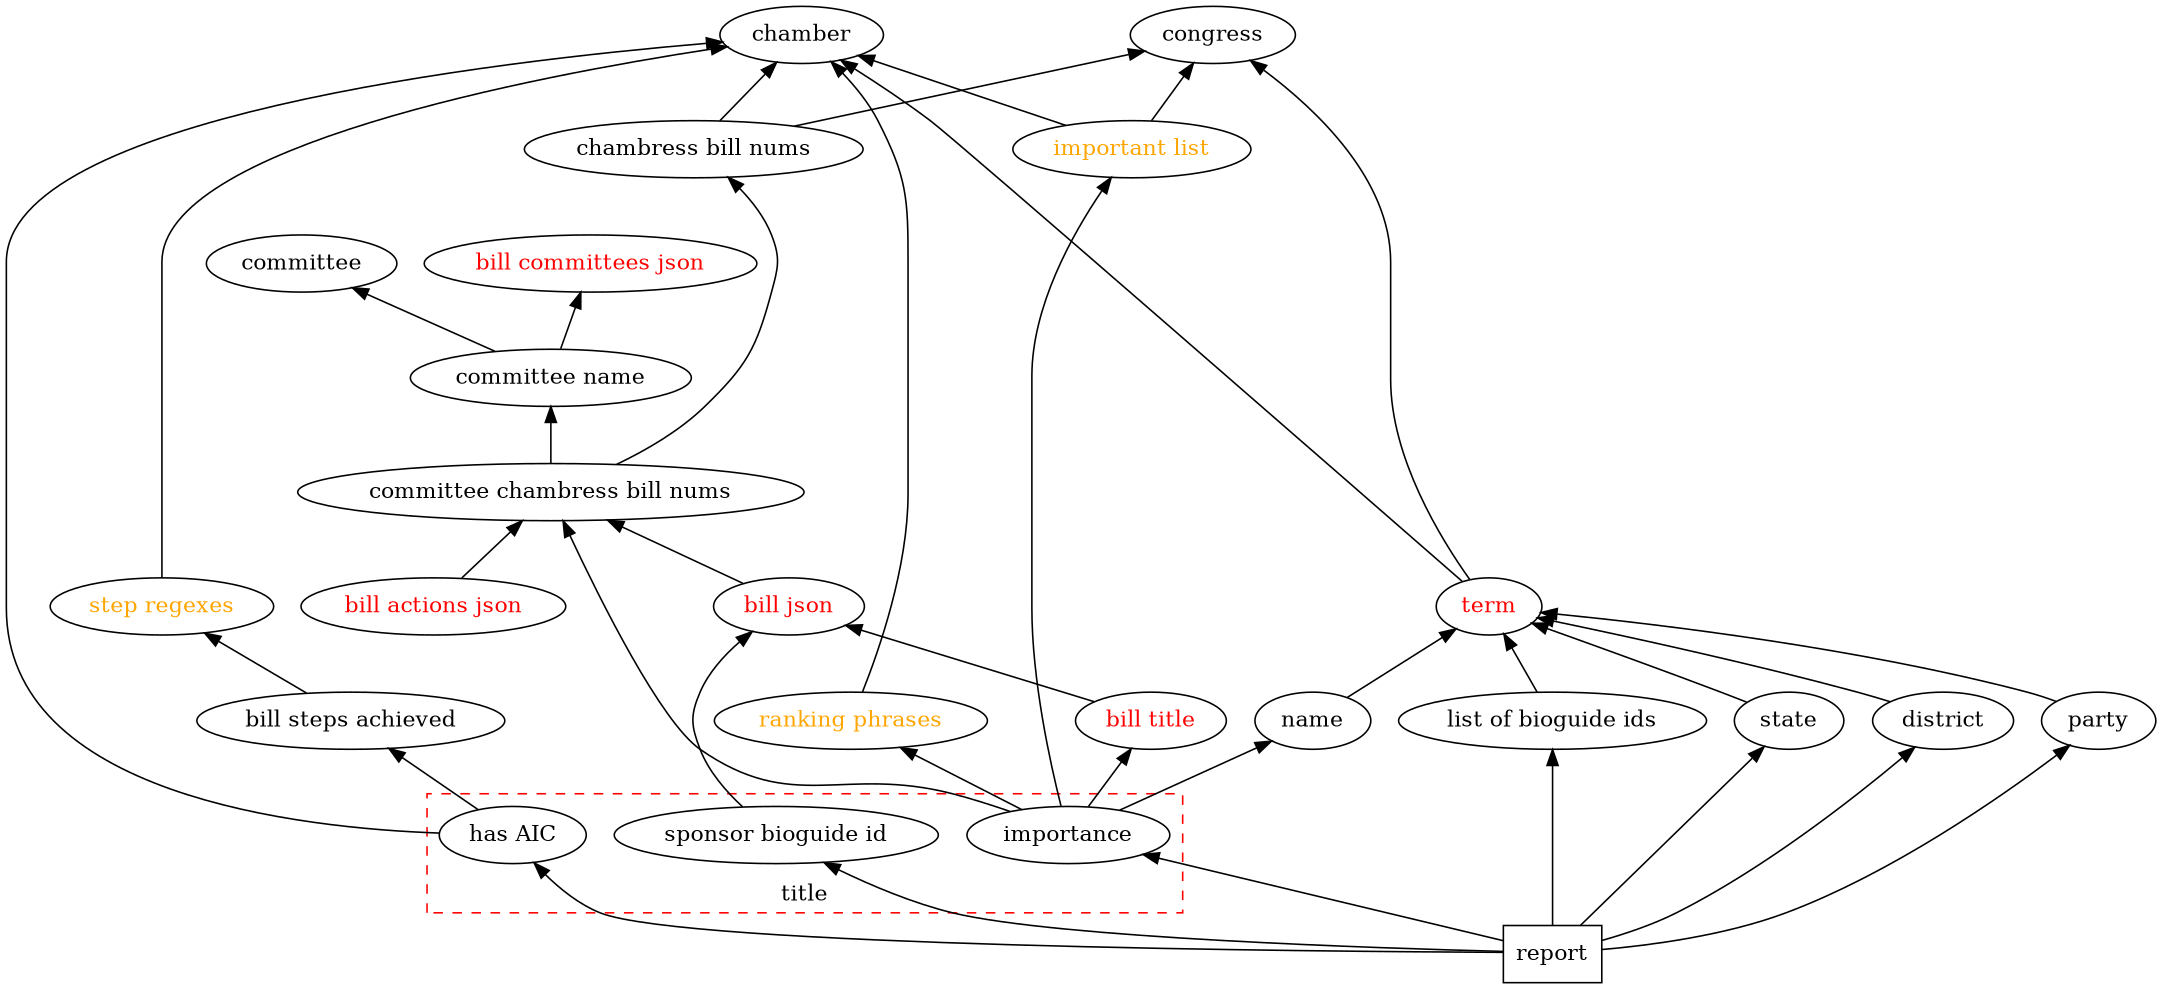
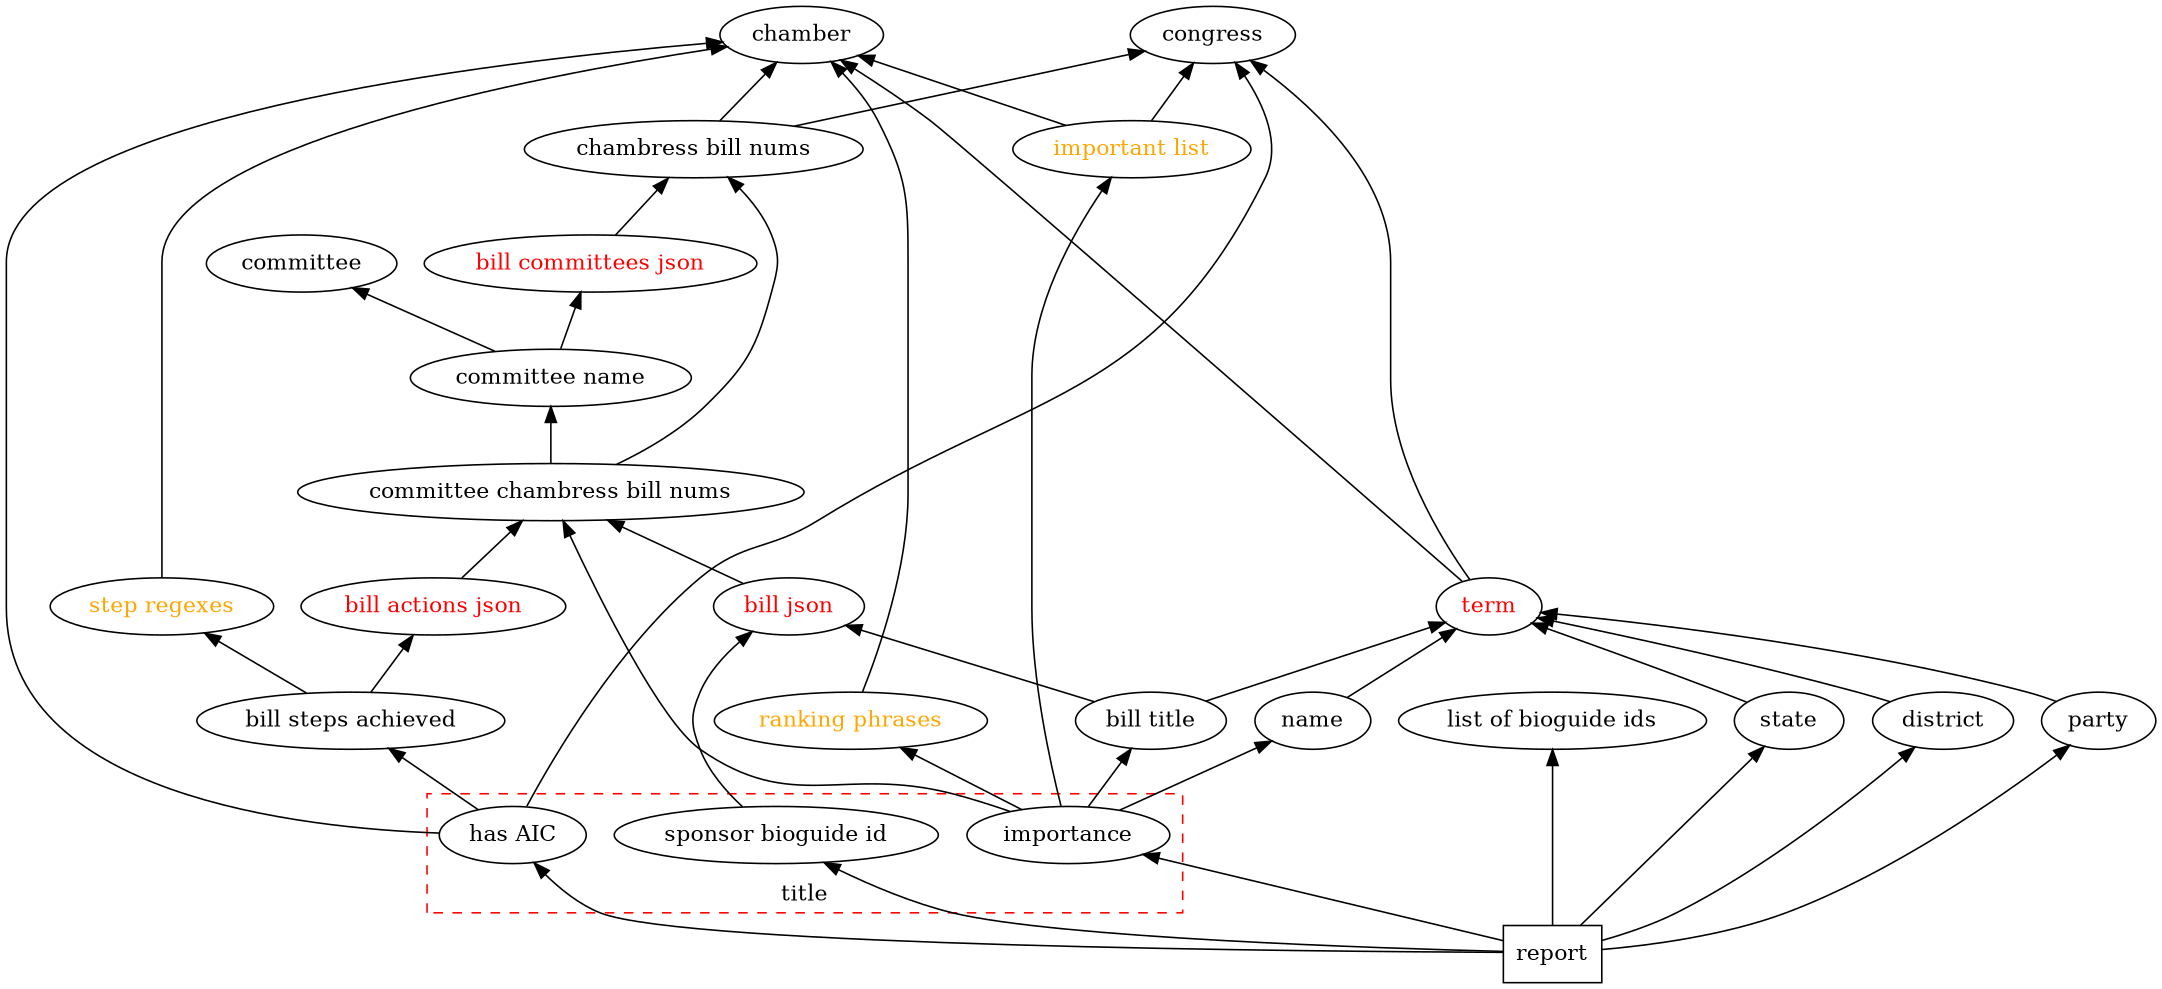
  digraph {
    rankdir=BT
    importance
    "sponsor bioguide id"
    "has AIC"
    name
    "important list" [fontcolor=orange]
    "ranking phrases" [fontcolor=orange]
    "committee chambress bill nums"
-   "bill title" [fontcolor=red]
+   "bill title"
    "bill json" [fontcolor=red]
    congress
    chamber
    "bill steps achieved"
    report [shape=rect]
    "list of bioguide ids"
    state
    district
    party
    term [fontcolor=red]
    "step regexes" [fontcolor=orange]
    "bill committees json" [fontcolor=red]
    "chambress bill nums"
    "committee name"
    "bill actions json" [fontcolor=red]
    committee
    subgraph cluster_1 {
      color=red
      fillcolor=white
      label=title
      style=dashed
      importance
      "sponsor bioguide id"
      "has AIC"
    }
    importance -> name
    importance -> "important list"
    importance -> "ranking phrases"
    importance -> "committee chambress bill nums"
    importance -> "bill title"
    "sponsor bioguide id" -> "bill json"
+   "has AIC" -> congress
    "has AIC" -> chamber
    "has AIC" -> "bill steps achieved"
    name -> term
    "important list" -> congress
    "important list" -> chamber
    "ranking phrases" -> chamber
    "committee chambress bill nums" -> "chambress bill nums"
    "committee chambress bill nums" -> "committee name"
    "bill title" -> "bill json"
    "bill json" -> "committee chambress bill nums"
    "bill steps achieved" -> "step regexes"
+   "bill steps achieved" -> "bill actions json"
    report -> importance
    report -> "sponsor bioguide id"
    report -> "has AIC"
    report -> "list of bioguide ids"
    report -> state
    report -> district
    report -> party
-   "list of bioguide ids" -> term
+   "bill title" -> term
    state -> term
    district -> term
    party -> term
    term -> congress
    term -> chamber
    "step regexes" -> chamber
+   "bill committees json" -> "chambress bill nums"
    "chambress bill nums" -> congress
    "chambress bill nums" -> chamber
    "committee name" -> "bill committees json"
    "committee name" -> committee
    "bill actions json" -> "committee chambress bill nums"
  }
